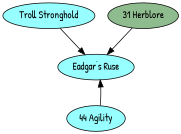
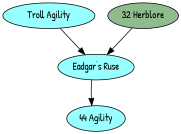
  digraph {
    fontname="Patrick Hand"
    node [fillcolor=darkslategray1 fontname="Patrick Hand" style=filled]
    edge [fontname="Patrick Hand"]
-   "Troll Stronghold"
+   "Troll Stronghold" [label="Troll Agility"]
    "Eadgar's Ruse"
-   "31 Herblore" [fillcolor=darkseagreen]
+   "31 Herblore" [fillcolor=darkseagreen label="32 Herblore"]
    "44 Agility"
    "Troll Stronghold" -> "Eadgar's Ruse"
    "31 Herblore" -> "Eadgar's Ruse"
-   "44 Agility" -> "Eadgar's Ruse"
+   "Eadgar's Ruse" -> "44 Agility"
  }
